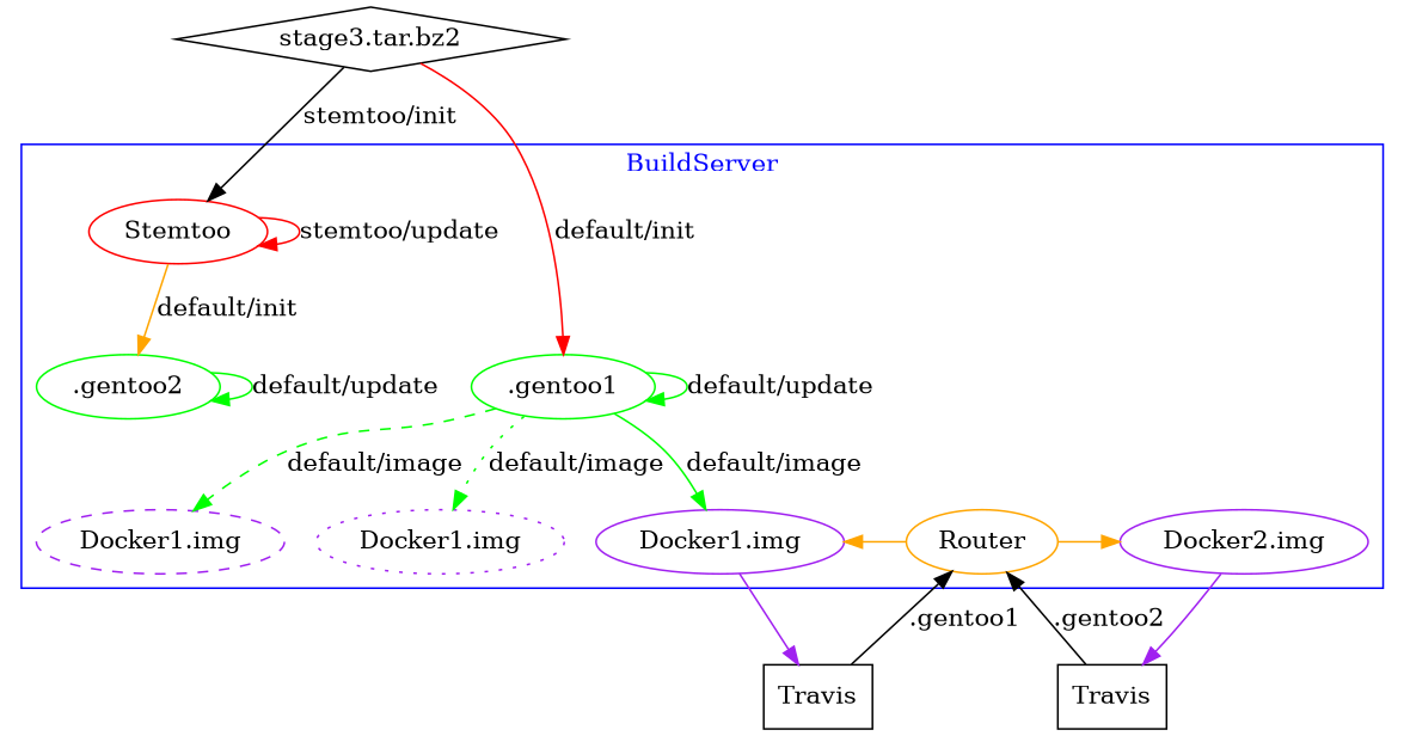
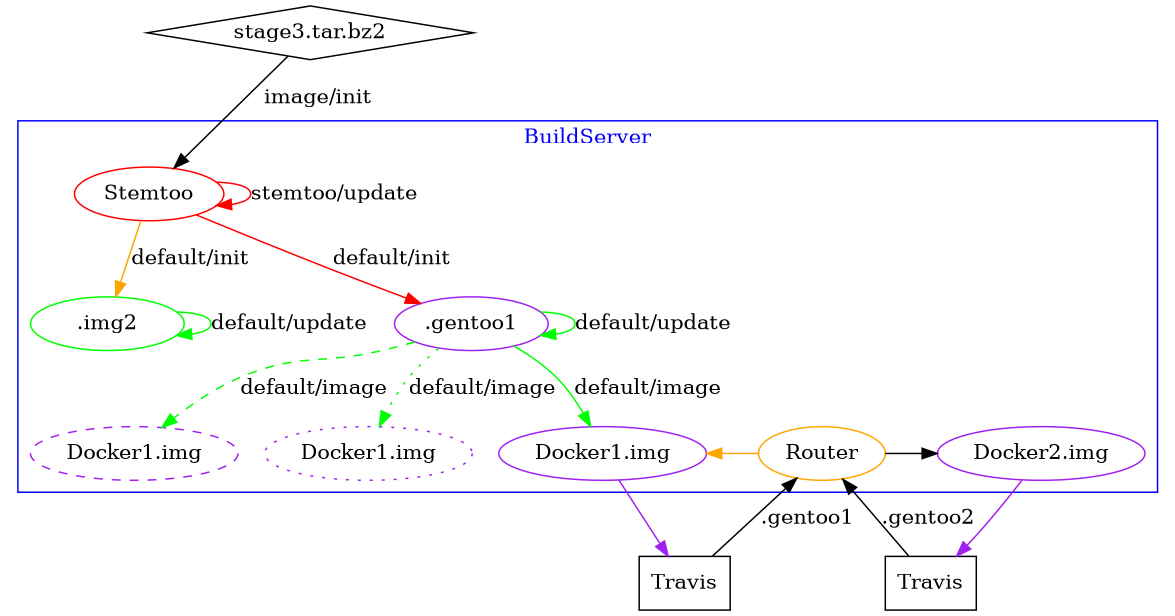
  digraph {
    rankdir=TB
    node [color=purple shape=ellipse]
    edge [color=green]
    n1 [label="Docker1.img" style=dashed]
    n2 [label="Docker1.img" style=dotted]
    n3 [label="Docker1.img"]
    n4 [label="Docker2.img"]
    n5 [color=orange label=Router]
    n6 [color=red label=Stemtoo]
-   n7 [color=green label=".gentoo1"]
-   n8 [color=green label=".gentoo2"]
+   n7 [label=".gentoo1"]
+   n8 [color=green label=".img2"]
    Travis [shape=rectangle color=""]
    n10 [label=Travis shape=rectangle color=""]
    n11 [label="stage3.tar.bz2" shape=diamond color=""]
    subgraph cluster_1 {
      color=blue
      fontcolor=blue
      label=BuildServer
      n6
      n7
      n8
      subgraph sub_2 {
        color=blue
        fontcolor=blue
        label=BuildServer
        rank=same
        n1
        n2
        n3
        n4
        n5
      }
    }
    n3 -> Travis [color=purple]
    n4 -> n10 [color=purple]
    n5 -> n3 [color=orange]
-   n5 -> n4 [color=orange]
+   n5 -> n4 [color=black]
    n6 -> n6 [color=red label="stemtoo/update"]
-   n11 -> n7 [color=red label="default/init"]
+   n6 -> n7 [color=red label="default/init"]
    n6 -> n8 [color=orange label="default/init"]
    n7 -> n1 [label="default/image" style=dashed]
    n7 -> n2 [label="default/image" style=dotted]
    n7 -> n3 [label="default/image"]
    n7 -> n7 [label="default/update"]
    n8 -> n8 [label="default/update"]
    Travis -> n5 [label=".gentoo1" color=""]
    n10 -> n5 [label=".gentoo2" color=""]
-   n11 -> n6 [label="stemtoo/init" color=""]
+   n11 -> n6 [label="image/init" color=""]
  }
